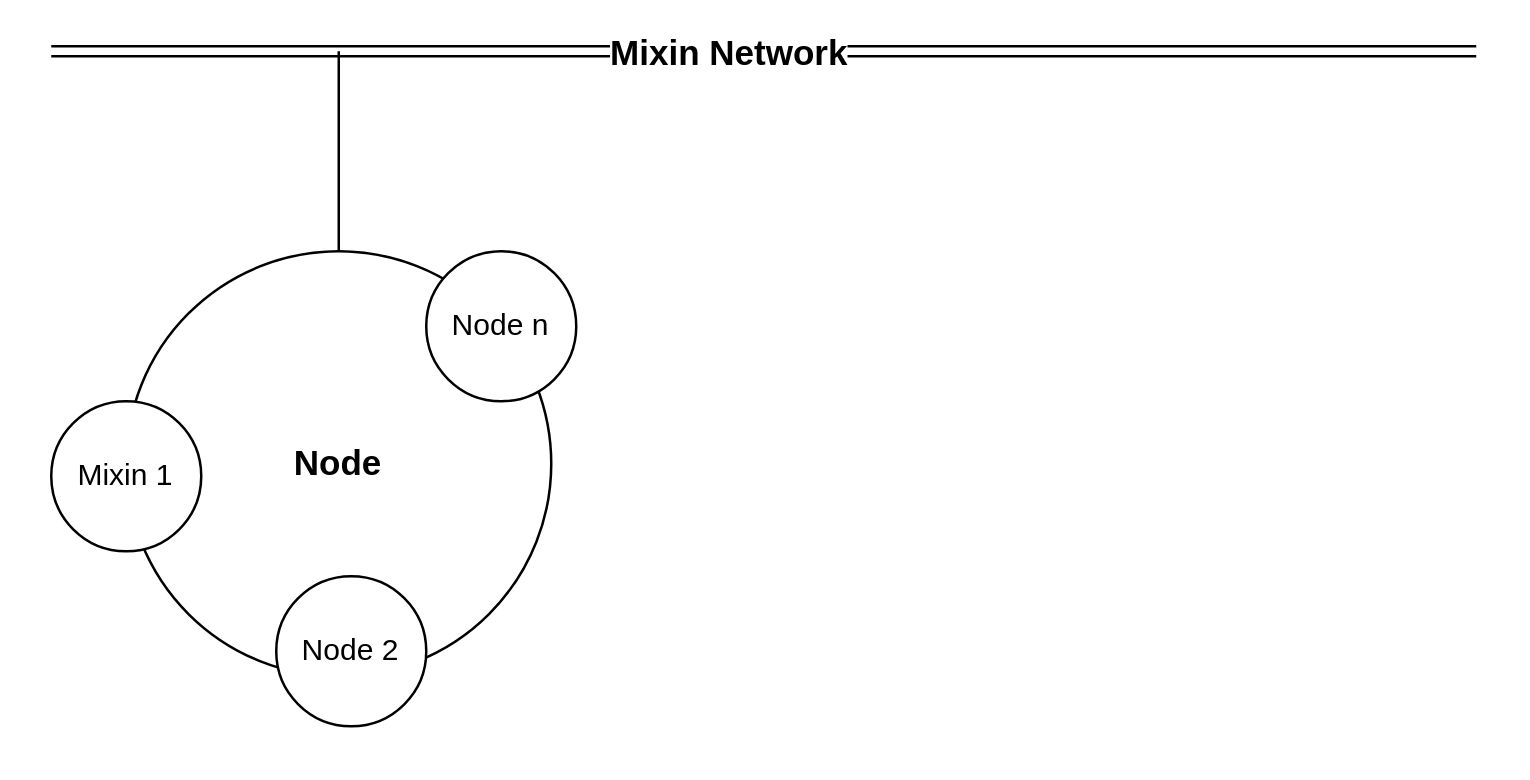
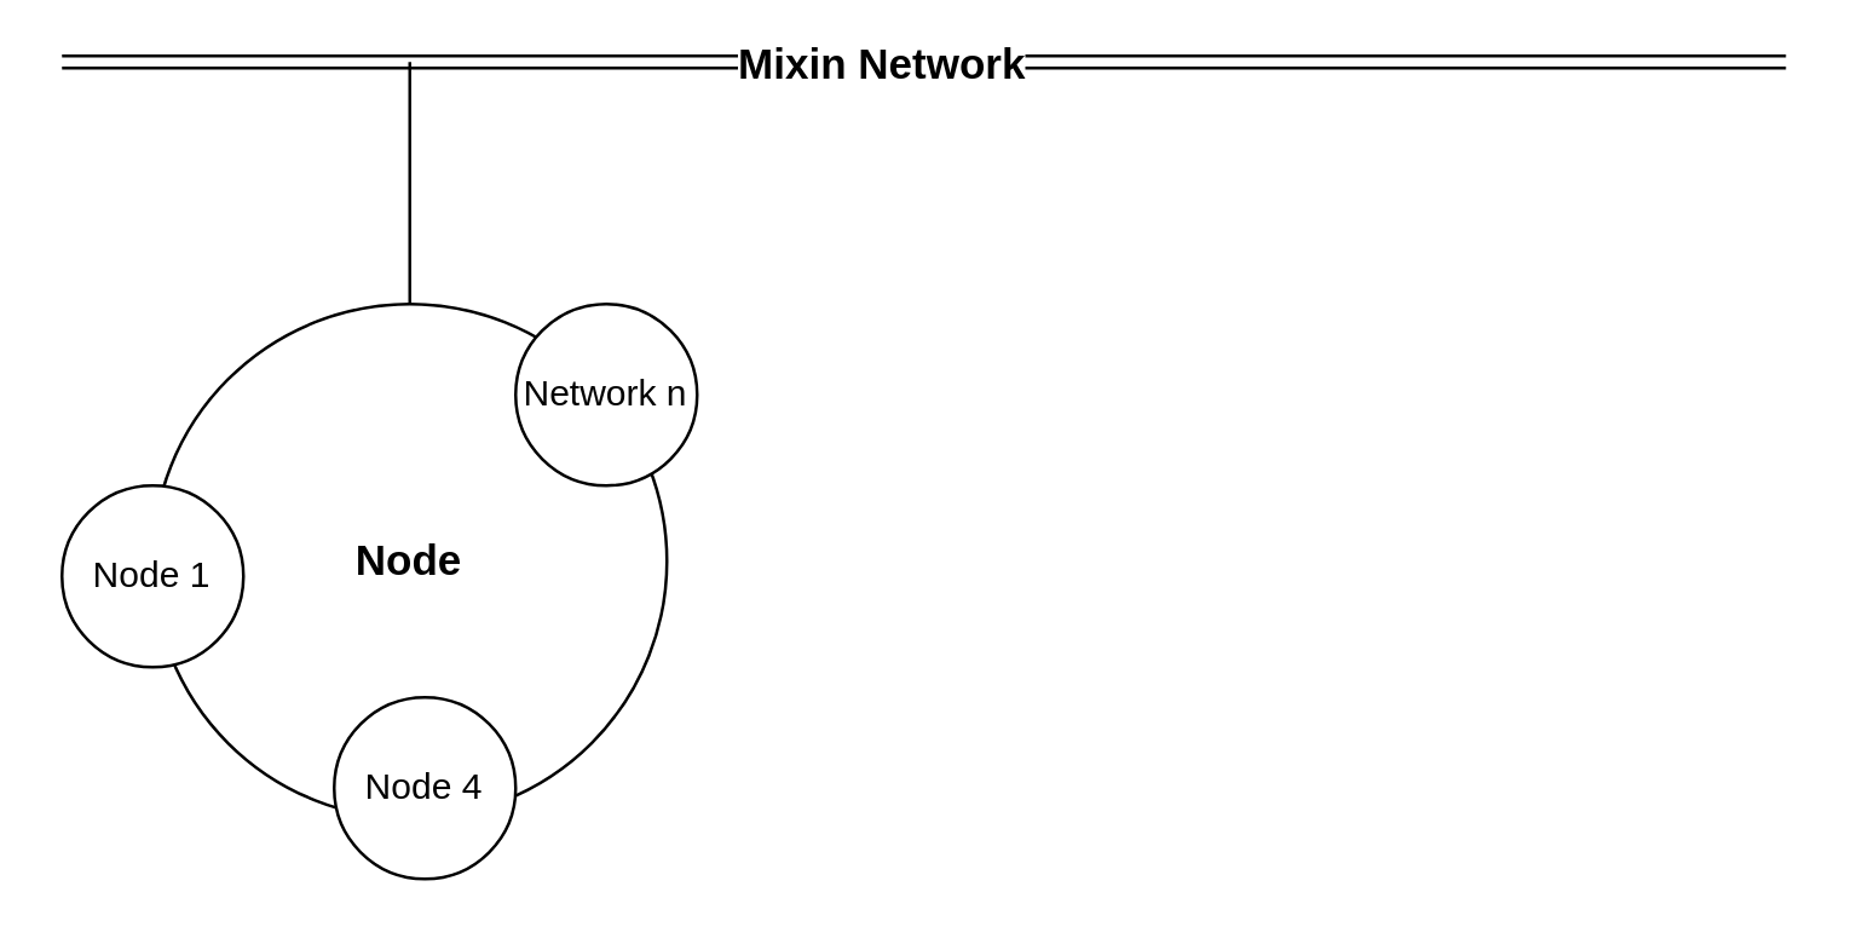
  <mxCell id="0" />
  <mxCell id="1" parent="0" />
  <mxCell id="2" value="" style="shape=link;html=1;" parent="1" edge="1"><mxGeometry width="100" relative="1" as="geometry"><mxPoint x="20" y="20" as="sourcePoint" /><mxPoint x="590" y="20" as="targetPoint" /></mxGeometry></mxCell>
  <mxCell id="3" value="&lt;b&gt;&lt;font style=&quot;font-size: 14px&quot;&gt;Mixin Network&lt;/font&gt;&lt;/b&gt;" style="edgeLabel;html=1;align=center;verticalAlign=middle;resizable=0;points=[];" parent="2" vertex="1" connectable="0"><mxGeometry x="0.36" relative="1" as="geometry"><mxPoint x="-118" as="offset" /></mxGeometry></mxCell>
  <mxCell id="4" value="&lt;b&gt;&lt;font style=&quot;font-size: 14px&quot;&gt;Node&lt;/font&gt;&lt;/b&gt;" style="ellipse;whiteSpace=wrap;html=1;aspect=fixed;" parent="1" vertex="1"><mxGeometry x="50" y="100" width="170" height="170" as="geometry" /></mxCell>
- <mxCell id="5" value="Mixin 1" style="ellipse;whiteSpace=wrap;html=1;aspect=fixed;" parent="1" vertex="1"><mxGeometry x="20" y="160" width="60" height="60" as="geometry" /></mxCell>
- <mxCell id="6" value="Node 2" style="ellipse;whiteSpace=wrap;html=1;aspect=fixed;" parent="1" vertex="1"><mxGeometry x="110" y="230" width="60" height="60" as="geometry" /></mxCell>
- <mxCell id="7" value="Node n" style="ellipse;whiteSpace=wrap;html=1;aspect=fixed;" parent="1" vertex="1"><mxGeometry x="170" y="100" width="60" height="60" as="geometry" /></mxCell>
+ <mxCell id="5" value="Node 1" style="ellipse;whiteSpace=wrap;html=1;aspect=fixed;" parent="1" vertex="1"><mxGeometry x="20" y="160" width="60" height="60" as="geometry" /></mxCell>
+ <mxCell id="6" value="Node 4" style="ellipse;whiteSpace=wrap;html=1;aspect=fixed;" parent="1" vertex="1"><mxGeometry x="110" y="230" width="60" height="60" as="geometry" /></mxCell>
+ <mxCell id="7" value="Network n" style="ellipse;whiteSpace=wrap;html=1;aspect=fixed;" parent="1" vertex="1"><mxGeometry x="170" y="100" width="60" height="60" as="geometry" /></mxCell>
  <mxCell id="8" value="" style="endArrow=none;html=1;exitX=0.5;exitY=0;exitDx=0;exitDy=0;" parent="1" source="4" edge="1"><mxGeometry width="50" height="50" relative="1" as="geometry"><mxPoint x="-60" y="140" as="sourcePoint" /><mxPoint x="135" y="20" as="targetPoint" /></mxGeometry></mxCell>
